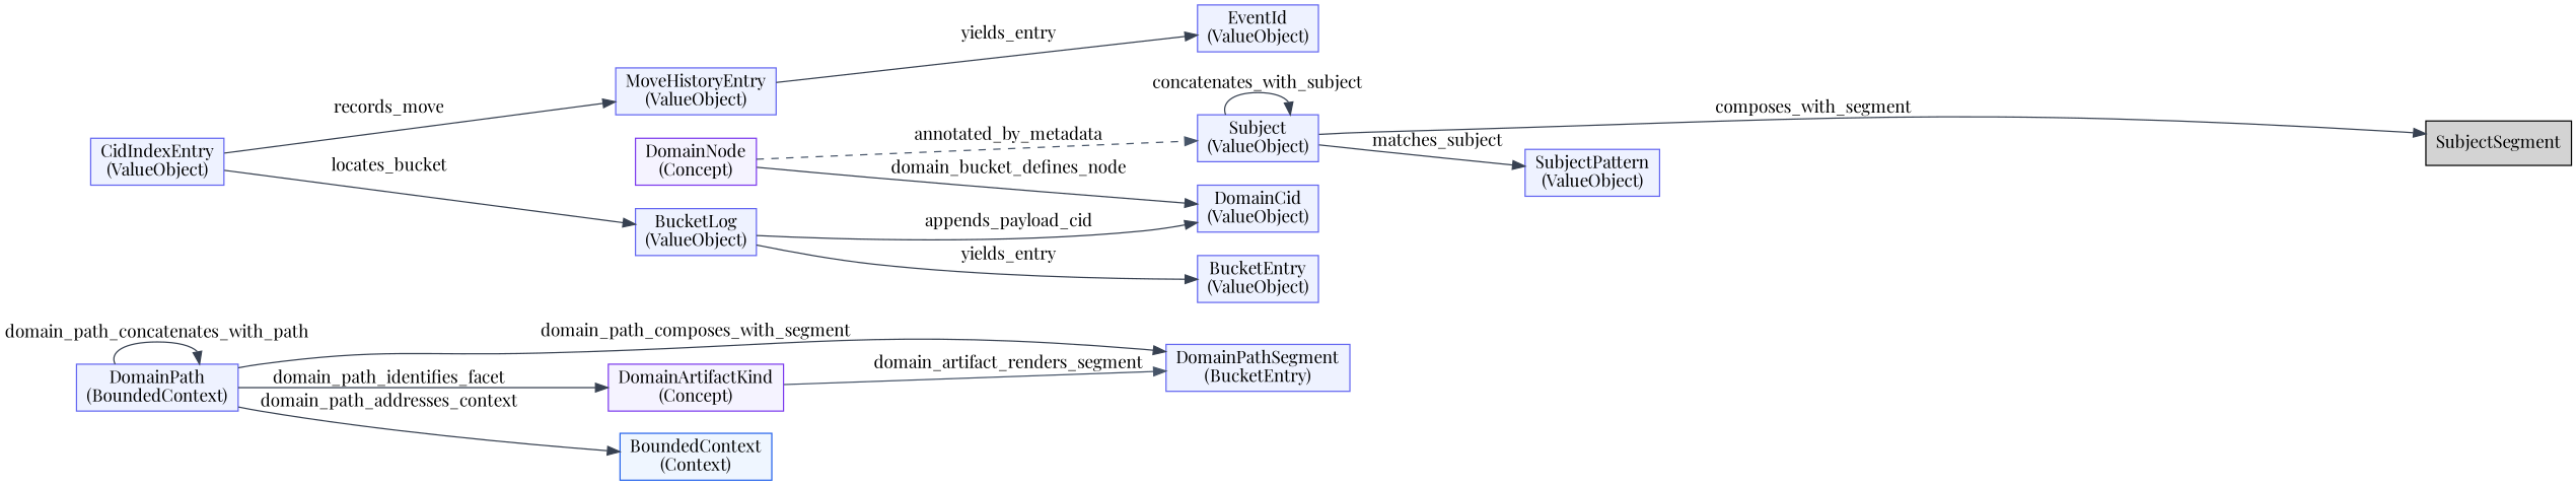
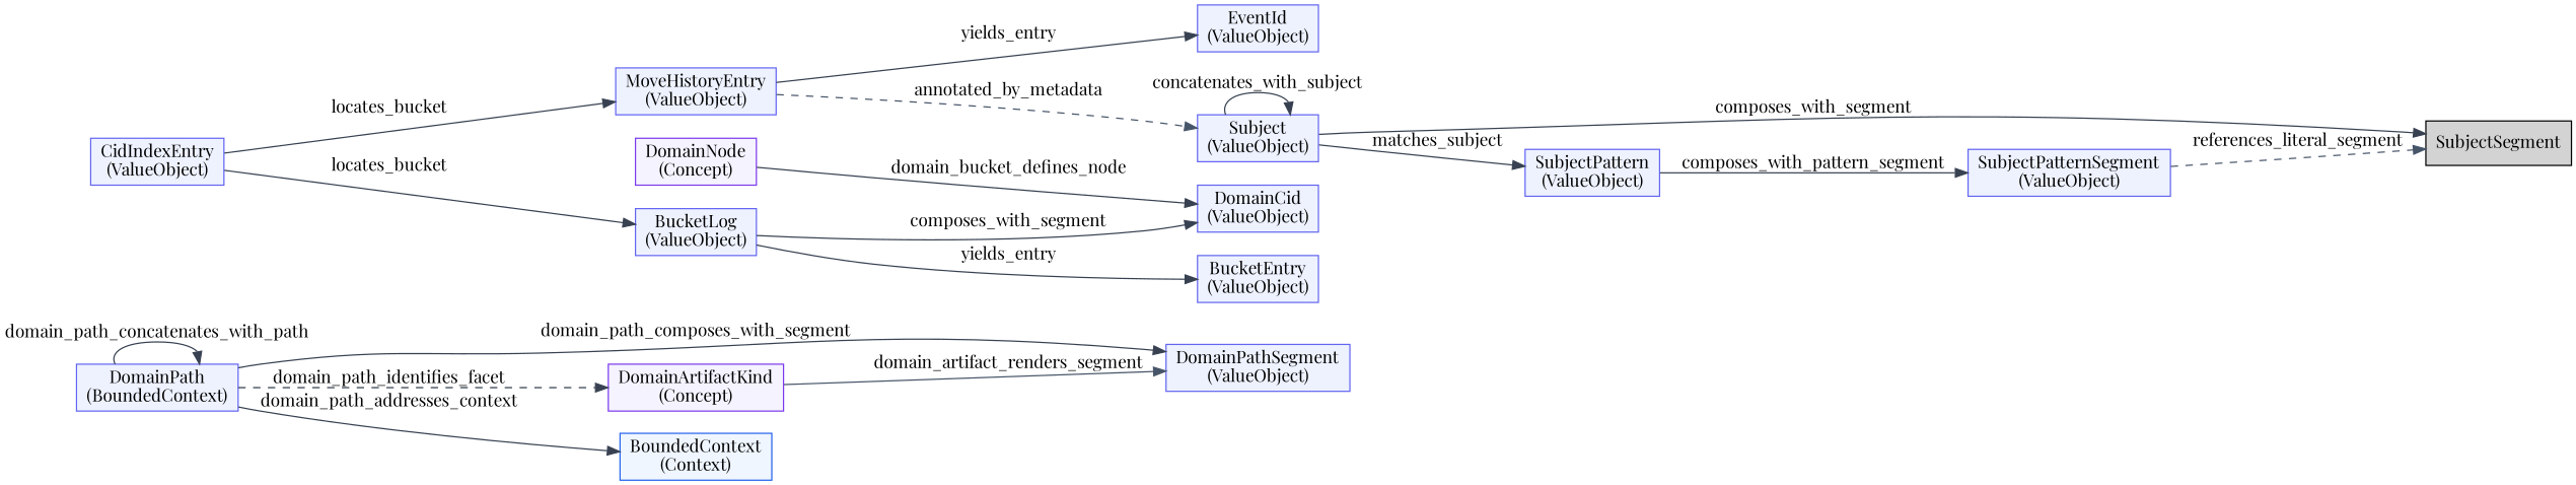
  digraph {
    fontname="Playfair Display"
    rankdir=LR
    node [color="#6366f1" fillcolor="#eef2ff" fontname="Playfair Display" shape=box style=filled]
    edge [color="#374151" fontname="Playfair Display" style=solid]
    n1 [label="DomainPath\n(BoundedContext)"]
-   n2 [label="DomainPathSegment\n(BucketEntry)"]
+   n2 [label="DomainPathSegment\n(ValueObject)"]
    n3 [color="#7c3aed" fillcolor="#f5f3ff" label="DomainArtifactKind\n(Concept)"]
    n4 [color="#2563eb" fillcolor="#eff6ff" label="BoundedContext\n(Context)"]
    n5 [label="Subject\n(ValueObject)"]
    SubjectSegment [color="" fillcolor=""]
    n7 [label="SubjectPattern\n(ValueObject)"]
+   n8 [label="SubjectPatternSegment\n(ValueObject)"]
    n9 [label="BucketLog\n(ValueObject)"]
    n10 [label="BucketEntry\n(ValueObject)"]
    n11 [label="DomainCid\n(ValueObject)"]
    n12 [label="CidIndexEntry\n(ValueObject)"]
    n13 [label="MoveHistoryEntry\n(ValueObject)"]
    n14 [label="EventId\n(ValueObject)"]
    n15 [color="#7c3aed" fillcolor="#f5f3ff" label="DomainNode\n(Concept)"]
    n1 -> n1 [label=domain_path_concatenates_with_path]
    n1 -> n2 [label=domain_path_composes_with_segment]
-   n1 -> n3 [label=domain_path_identifies_facet]
+   n1 -> n3 [label=domain_path_identifies_facet style=dashed]
    n1 -> n4 [label=domain_path_addresses_context]
    n3 -> n2 [color="#475569" label=domain_artifact_renders_segment]
    n5 -> n5 [label=concatenates_with_subject]
    n5 -> SubjectSegment [label=composes_with_segment]
    n5 -> n7 [label=matches_subject]
+   n7 -> n8 [label=composes_with_pattern_segment]
+   n8 -> SubjectSegment [color="#475569" label=references_literal_segment style=dashed]
    n9 -> n10 [label=yields_entry]
-   n9 -> n11 [label=appends_payload_cid]
+   n9 -> n11 [label=composes_with_segment]
    n12 -> n9 [label=locates_bucket]
-   n12 -> n13 [label=records_move]
+   n12 -> n13 [label=locates_bucket]
    n13 -> n14 [label=yields_entry]
-   n15 -> n5 [color="#475569" label=annotated_by_metadata style=dashed]
+   n13 -> n5 [color="#475569" label=annotated_by_metadata style=dashed]
    n15 -> n11 [label=domain_bucket_defines_node]
  }
